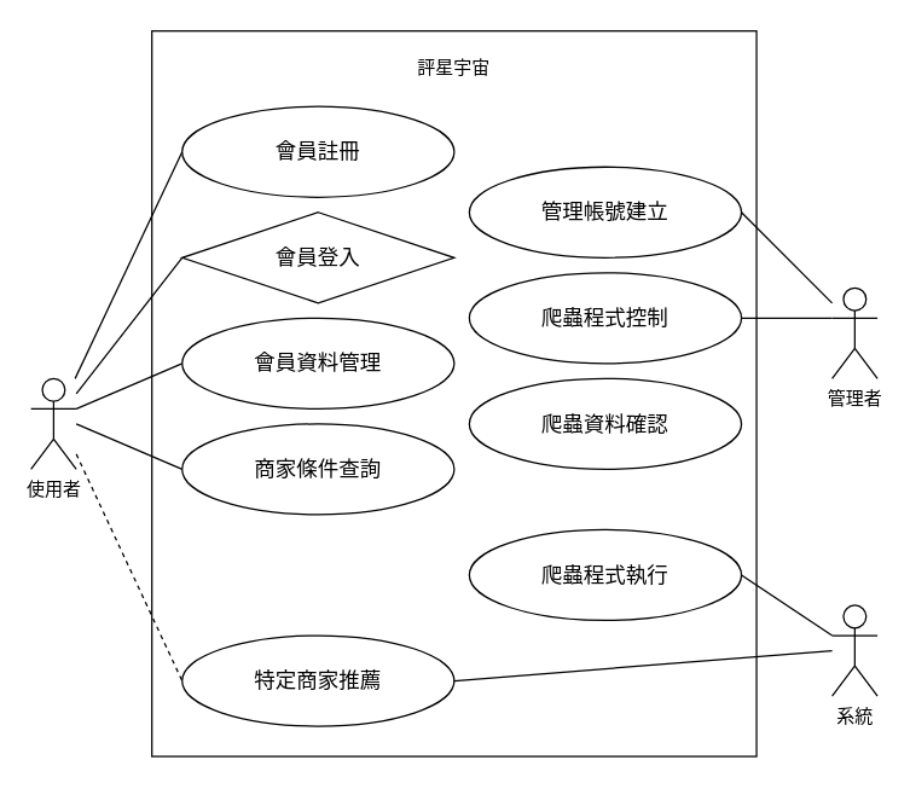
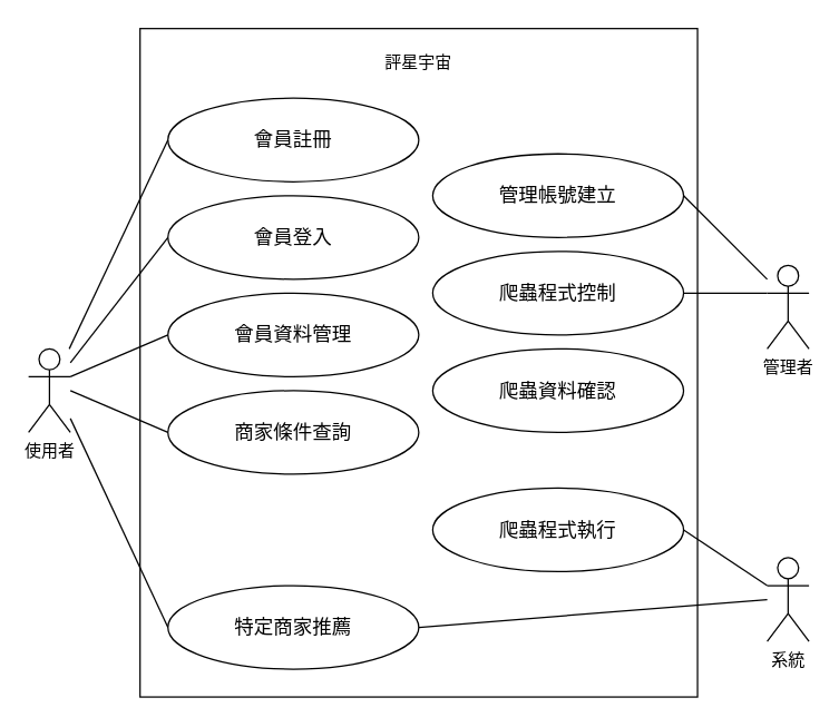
  <mxCell id="0" />
  <mxCell id="1" parent="0" />
  <mxCell id="2" value="使用者" style="shape=umlActor;verticalLabelPosition=bottom;verticalAlign=top;html=1;" parent="1" vertex="1"><mxGeometry x="20" y="250" width="30" height="60" as="geometry" /></mxCell>
  <mxCell id="3" value="" style="rounded=0;whiteSpace=wrap;html=1;" parent="1" vertex="1"><mxGeometry x="100" y="20" width="400" height="480" as="geometry" /></mxCell>
- <mxCell id="4" value="&lt;font style=&quot;font-size: 14px;&quot;&gt;會員登入&lt;/font&gt;" style="rhombus;whiteSpace=wrap;html=1;" parent="1" vertex="1"><mxGeometry x="120" y="140" width="180" height="60" as="geometry" /></mxCell>
+ <mxCell id="4" value="&lt;font style=&quot;font-size: 14px;&quot;&gt;會員登入&lt;/font&gt;" style="ellipse;whiteSpace=wrap;html=1;" parent="1" vertex="1"><mxGeometry x="120" y="140" width="180" height="60" as="geometry" /></mxCell>
  <mxCell id="5" value="&lt;font style=&quot;font-size: 14px;&quot;&gt;會員資料管理&lt;/font&gt;" style="ellipse;whiteSpace=wrap;html=1;" parent="1" vertex="1"><mxGeometry x="120" y="210" width="180" height="60" as="geometry" /></mxCell>
  <mxCell id="6" value="&lt;font style=&quot;font-size: 14px;&quot;&gt;商家條件查詢&lt;/font&gt;" style="ellipse;whiteSpace=wrap;html=1;" parent="1" vertex="1"><mxGeometry x="120" y="280" width="180" height="60" as="geometry" /></mxCell>
  <mxCell id="7" value="&lt;font style=&quot;font-size: 14px;&quot;&gt;特定商家推薦&lt;/font&gt;" style="ellipse;whiteSpace=wrap;html=1;" parent="1" vertex="1"><mxGeometry x="120" y="420" width="180" height="60" as="geometry" /></mxCell>
  <mxCell id="8" value="" style="endArrow=none;html=1;rounded=0;entryX=0;entryY=0.5;entryDx=0;entryDy=0;exitX=1;exitY=0.167;exitDx=0;exitDy=0;exitPerimeter=0;" parent="1" source="2" target="4" edge="1"><mxGeometry width="50" height="50" relative="1" as="geometry"><mxPoint x="50" y="310" as="sourcePoint" /><mxPoint x="130" y="300" as="targetPoint" /></mxGeometry></mxCell>
  <mxCell id="9" value="" style="endArrow=none;html=1;rounded=0;entryX=0;entryY=0.5;entryDx=0;entryDy=0;exitX=1;exitY=0.333;exitDx=0;exitDy=0;exitPerimeter=0;" parent="1" source="2" target="5" edge="1"><mxGeometry width="50" height="50" relative="1" as="geometry"><mxPoint x="50" y="310" as="sourcePoint" /><mxPoint x="120" y="180" as="targetPoint" /></mxGeometry></mxCell>
  <mxCell id="10" value="" style="endArrow=none;html=1;rounded=0;entryX=0;entryY=0.5;entryDx=0;entryDy=0;exitX=1;exitY=0.5;exitDx=0;exitDy=0;exitPerimeter=0;" parent="1" source="2" target="6" edge="1"><mxGeometry width="50" height="50" relative="1" as="geometry"><mxPoint x="80" y="280" as="sourcePoint" /><mxPoint x="130" y="230" as="targetPoint" /></mxGeometry></mxCell>
- <mxCell id="11" value="" style="endArrow=none;html=1;rounded=0;entryX=0;entryY=0.5;entryDx=0;entryDy=0;exitX=1;exitY=0.833;exitDx=0;exitDy=0;exitPerimeter=0;dashed=1;" parent="1" source="2" target="7" edge="1"><mxGeometry width="50" height="50" relative="1" as="geometry"><mxPoint x="50" y="310" as="sourcePoint" /><mxPoint x="120" y="360.34" as="targetPoint" /></mxGeometry></mxCell>
+ <mxCell id="11" value="" style="endArrow=none;html=1;rounded=0;entryX=0;entryY=0.5;entryDx=0;entryDy=0;exitX=1;exitY=0.833;exitDx=0;exitDy=0;exitPerimeter=0;" parent="1" source="2" target="7" edge="1"><mxGeometry width="50" height="50" relative="1" as="geometry"><mxPoint x="50" y="310" as="sourcePoint" /><mxPoint x="120" y="360.34" as="targetPoint" /></mxGeometry></mxCell>
  <mxCell id="12" value="系統" style="shape=umlActor;verticalLabelPosition=bottom;verticalAlign=top;html=1;" parent="1" vertex="1"><mxGeometry x="550" y="400" width="30" height="60" as="geometry" /></mxCell>
  <mxCell id="13" value="" style="endArrow=none;html=1;rounded=0;exitX=1;exitY=0.5;exitDx=0;exitDy=0;entryX=0;entryY=0.5;entryDx=0;entryDy=0;entryPerimeter=0;" parent="1" source="7" target="12" edge="1"><mxGeometry width="50" height="50" relative="1" as="geometry"><mxPoint x="60" y="236" as="sourcePoint" /><mxPoint x="370" y="360" as="targetPoint" /></mxGeometry></mxCell>
  <mxCell id="14" value="評星宇宙" style="text;html=1;align=center;verticalAlign=middle;whiteSpace=wrap;rounded=0;" parent="1" vertex="1"><mxGeometry x="100" y="30" width="400" height="30" as="geometry" /></mxCell>
  <mxCell id="15" value="&lt;font style=&quot;font-size: 14px;&quot;&gt;爬蟲程式控制&lt;/font&gt;" style="ellipse;whiteSpace=wrap;html=1;" parent="1" vertex="1"><mxGeometry x="310" y="180" width="180" height="60" as="geometry" /></mxCell>
  <mxCell id="16" value="&lt;span style=&quot;font-size: 14px;&quot;&gt;爬蟲資料確認&lt;/span&gt;" style="ellipse;whiteSpace=wrap;html=1;" parent="1" vertex="1"><mxGeometry x="310" y="250" width="180" height="60" as="geometry" /></mxCell>
  <mxCell id="17" value="管理者" style="shape=umlActor;verticalLabelPosition=bottom;verticalAlign=top;html=1;" parent="1" vertex="1"><mxGeometry x="550" y="190" width="30" height="60" as="geometry" /></mxCell>
  <mxCell id="18" value="" style="endArrow=none;html=1;rounded=0;entryX=1;entryY=0.5;entryDx=0;entryDy=0;exitX=0;exitY=0.333;exitDx=0;exitDy=0;exitPerimeter=0;" parent="1" source="17" target="15" edge="1"><mxGeometry width="50" height="50" relative="1" as="geometry"><mxPoint x="550" y="169.235" as="sourcePoint" /><mxPoint x="310" y="141" as="targetPoint" /></mxGeometry></mxCell>
  <mxCell id="19" value="&lt;span style=&quot;font-size: 14px;&quot;&gt;爬蟲程式執行&lt;/span&gt;" style="ellipse;whiteSpace=wrap;html=1;" parent="1" vertex="1"><mxGeometry x="310" y="350" width="180" height="60" as="geometry" /></mxCell>
  <mxCell id="20" value="" style="endArrow=none;html=1;rounded=0;exitX=1;exitY=0.5;exitDx=0;exitDy=0;entryX=0;entryY=0.333;entryDx=0;entryDy=0;entryPerimeter=0;" parent="1" source="19" target="12" edge="1"><mxGeometry width="50" height="50" relative="1" as="geometry"><mxPoint x="300" y="379.66" as="sourcePoint" /><mxPoint x="550" y="320" as="targetPoint" /></mxGeometry></mxCell>
  <mxCell id="21" value="&lt;span style=&quot;font-size: 14px;&quot;&gt;管理帳號建立&lt;/span&gt;" style="ellipse;whiteSpace=wrap;html=1;" parent="1" vertex="1"><mxGeometry x="310" y="110" width="180" height="60" as="geometry" /></mxCell>
  <mxCell id="22" value="" style="endArrow=none;html=1;rounded=0;entryX=1;entryY=0.5;entryDx=0;entryDy=0;exitX=0;exitY=0.167;exitDx=0;exitDy=0;exitPerimeter=0;" parent="1" source="17" target="21" edge="1"><mxGeometry width="50" height="50" relative="1" as="geometry"><mxPoint x="560" y="170" as="sourcePoint" /><mxPoint x="500" y="180" as="targetPoint" /></mxGeometry></mxCell>
  <mxCell id="23" value="&lt;font style=&quot;font-size: 14px;&quot;&gt;會員註冊&lt;/font&gt;" style="ellipse;whiteSpace=wrap;html=1;" parent="1" vertex="1"><mxGeometry x="120" y="70" width="180" height="60" as="geometry" /></mxCell>
  <mxCell id="24" value="" style="endArrow=none;html=1;rounded=0;entryX=0;entryY=0.5;entryDx=0;entryDy=0;" parent="1" source="2" target="23" edge="1"><mxGeometry width="50" height="50" relative="1" as="geometry"><mxPoint x="60" y="270" as="sourcePoint" /><mxPoint x="130" y="180" as="targetPoint" /></mxGeometry></mxCell>
